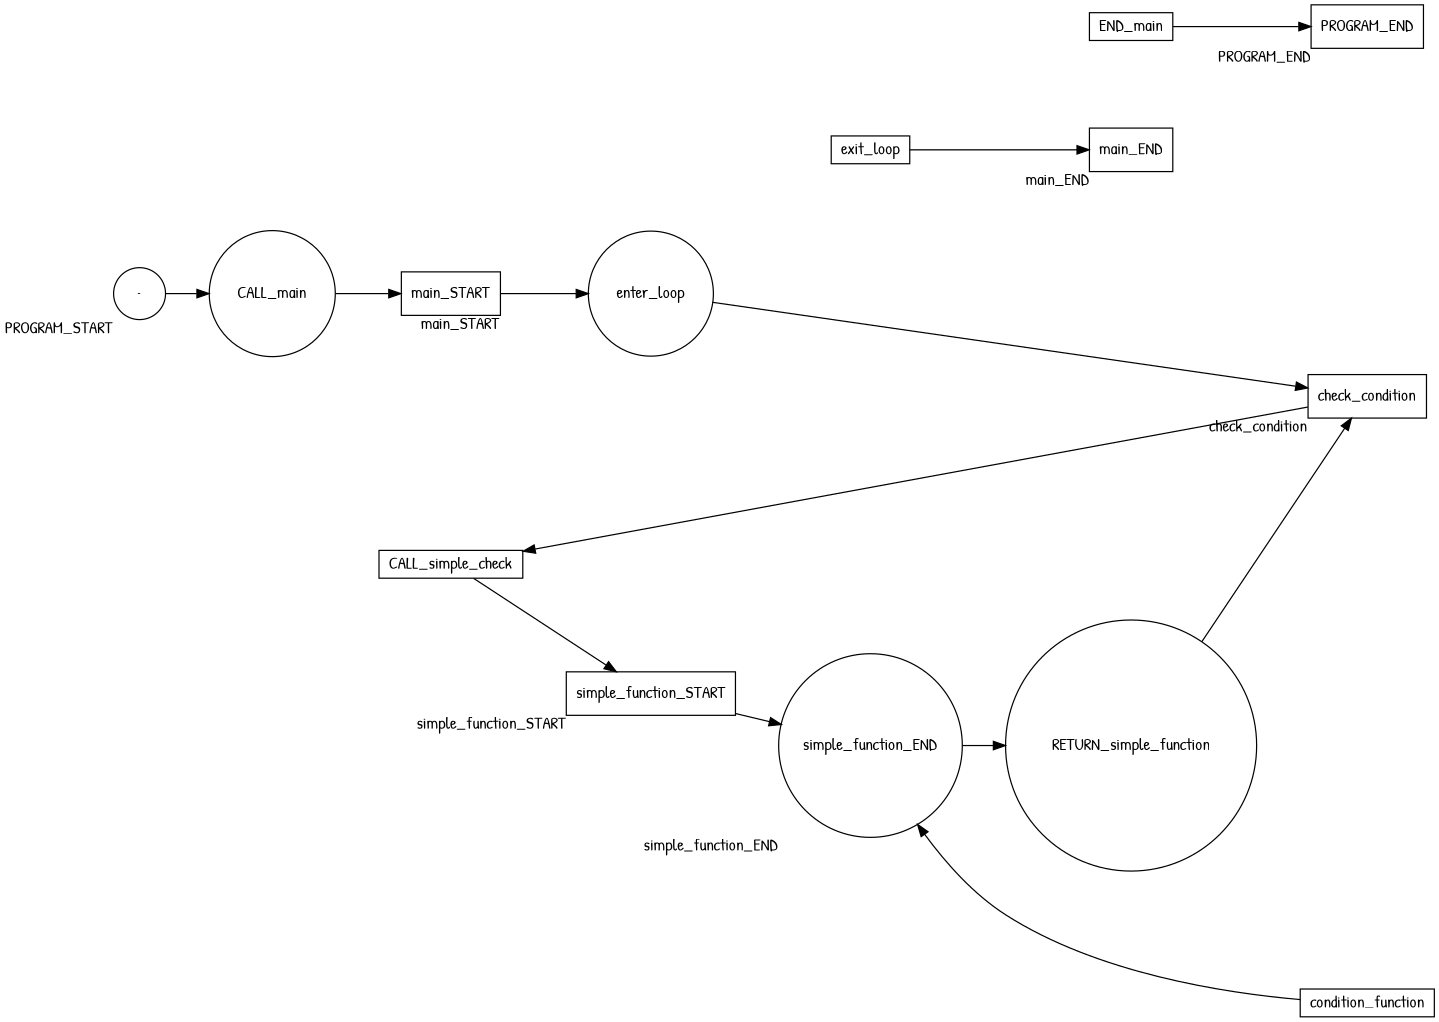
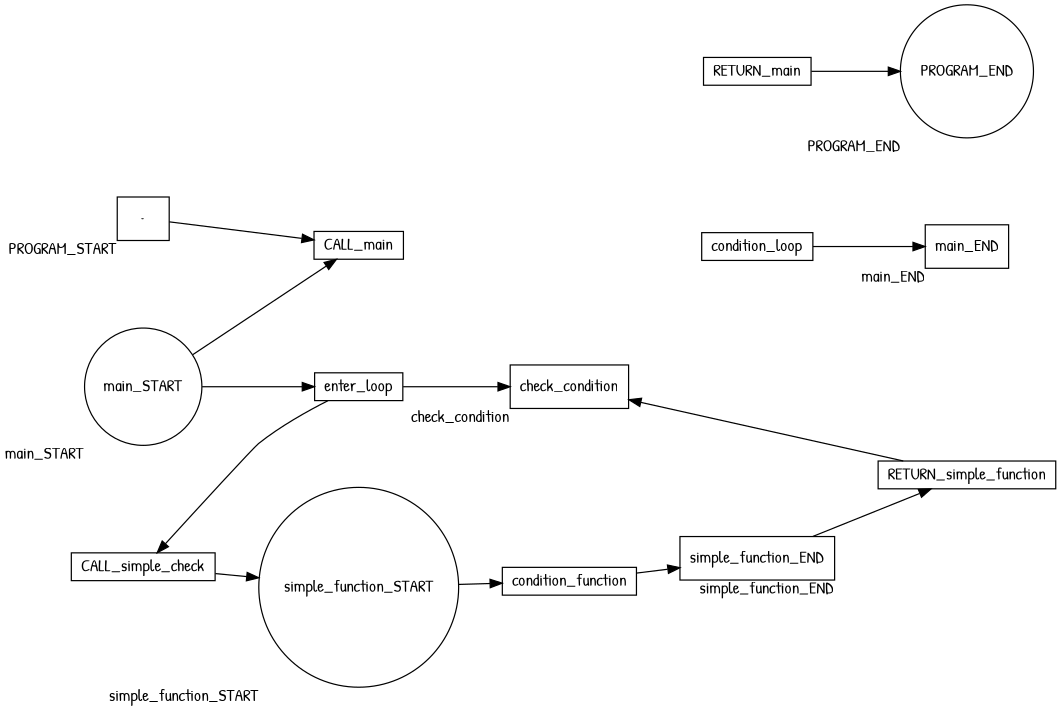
  digraph {
    fontname="Patrick Hand"
    nodesep=1.0
    rankdir=LR
    node [fontname="Patrick Hand" shape=box]
    edge [fontname="Patrick Hand" weight=5]
-   n1 [label="•" shape=circle width=0.6 xlabel=PROGRAM_START]
-   main_START [width=0.6 xlabel=main_START]
+   n1 [label="•" width=0.6 xlabel=PROGRAM_START]
+   main_START [shape=circle width=0.6 xlabel=main_START]
    n3 [height=0.1 label=CALL_simple_check]
-   simple_function_START [width=0.6 xlabel=simple_function_START]
-   n5 [height=0.1 label=enter_loop shape=circle]
+   simple_function_START [shape=circle width=0.6 xlabel=simple_function_START]
+   n5 [height=0.1 label=enter_loop]
    check_condition [width=0.6 xlabel=check_condition]
    n7 [height=0.1 label=condition_function]
-   simple_function_END [shape=circle width=0.6 xlabel=simple_function_END]
-   n9 [height=0.1 label=exit_loop]
+   simple_function_END [width=0.6 xlabel=simple_function_END]
+   n9 [height=0.1 label=condition_loop]
    main_END [width=0.6 xlabel=main_END]
-   n11 [height=0.1 label=RETURN_simple_function shape=circle]
-   PROGRAM_END [width=0.6 xlabel=PROGRAM_END]
-   n13 [height=0.1 label=CALL_main shape=circle]
-   n14 [height=0.1 label=END_main]
+   n11 [height=0.1 label=RETURN_simple_function]
+   PROGRAM_END [shape=circle width=0.6 xlabel=PROGRAM_END]
+   n13 [height=0.1 label=CALL_main]
+   n14 [height=0.1 label=RETURN_main]
    subgraph sub_1 {
      rank=min
      n1
    }
    subgraph sub_2 {
      rank=same
      main_START
      n3
    }
    subgraph sub_3 {
      rank=same
      simple_function_START
      n5
    }
    subgraph sub_4 {
      rank=same
      check_condition
      n7
    }
    subgraph sub_5 {
      rank=same
      simple_function_END
      n9
    }
    subgraph sub_6 {
      rank=same
      main_END
      n11
    }
    subgraph sub_7 {
      rank=max
      PROGRAM_END
    }
    n1 -> n13 [weight=""]
    main_START -> n5 [weight=""]
    n3 -> simple_function_START
-   simple_function_START -> simple_function_END
+   simple_function_START -> n7
    n5 -> check_condition [weight=10]
-   check_condition -> n3
+   n5 -> n3
    n7 -> simple_function_END
    simple_function_END -> n11
    n9 -> main_END [weight=""]
    n11 -> check_condition
-   n13 -> main_START [weight=""]
+   main_START -> n13 [weight=""]
    n14 -> PROGRAM_END [weight=""]
  }
